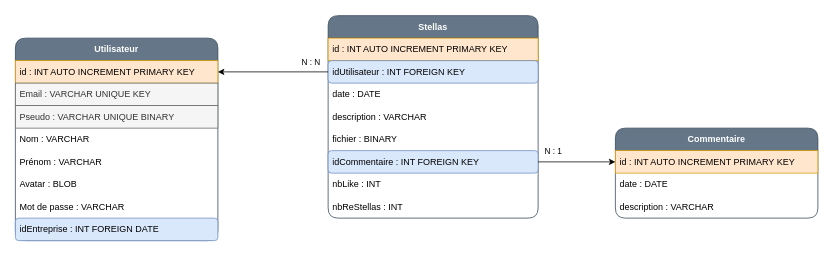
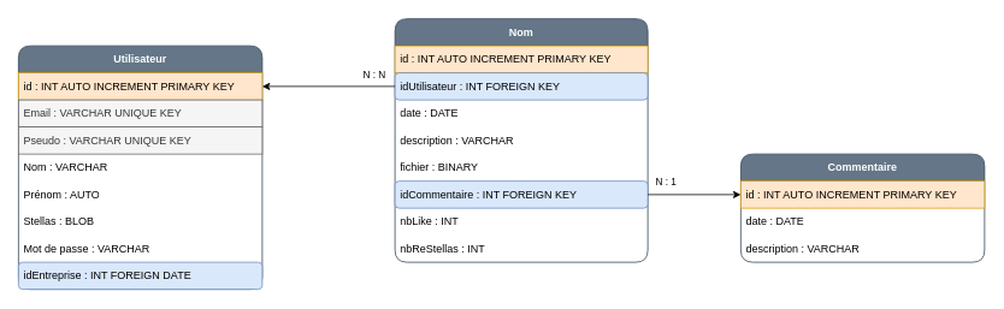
  <mxCell id="0" />
  <mxCell id="1" parent="0" />
  <mxCell id="2" value="&lt;b&gt;Utilisateur&lt;/b&gt;" style="swimlane;fontStyle=0;childLayout=stackLayout;horizontal=1;startSize=30;horizontalStack=0;resizeParent=1;resizeParentMax=0;resizeLast=0;collapsible=1;marginBottom=0;whiteSpace=wrap;html=1;rounded=1;fillColor=#647687;strokeColor=#314354;fontColor=#ffffff;" vertex="1" parent="1"><mxGeometry x="20" y="50" width="270" height="270" as="geometry" /></mxCell>
  <mxCell id="3" value="id : INT AUTO INCREMENT PRIMARY KEY" style="text;strokeColor=#d79b00;fillColor=#ffe6cc;align=left;verticalAlign=middle;spacingLeft=4;spacingRight=4;overflow=hidden;points=[[0,0.5],[1,0.5]];portConstraint=eastwest;rotatable=0;whiteSpace=wrap;html=1;" vertex="1" parent="2"><mxGeometry y="30" width="270" height="30" as="geometry" /></mxCell>
  <mxCell id="4" value="Email : VARCHAR UNIQUE KEY" style="text;strokeColor=#666666;fillColor=#f5f5f5;align=left;verticalAlign=middle;spacingLeft=4;spacingRight=4;overflow=hidden;points=[[0,0.5],[1,0.5]];portConstraint=eastwest;rotatable=0;whiteSpace=wrap;html=1;fontColor=#333333;" vertex="1" parent="2"><mxGeometry y="60" width="270" height="30" as="geometry" /></mxCell>
- <mxCell id="5" value="Pseudo : VARCHAR UNIQUE BINARY" style="text;strokeColor=#666666;fillColor=#f5f5f5;align=left;verticalAlign=middle;spacingLeft=4;spacingRight=4;overflow=hidden;points=[[0,0.5],[1,0.5]];portConstraint=eastwest;rotatable=0;whiteSpace=wrap;html=1;fontColor=#333333;" vertex="1" parent="2"><mxGeometry y="90" width="270" height="30" as="geometry" /></mxCell>
+ <mxCell id="5" value="Pseudo : VARCHAR UNIQUE KEY" style="text;strokeColor=#666666;fillColor=#f5f5f5;align=left;verticalAlign=middle;spacingLeft=4;spacingRight=4;overflow=hidden;points=[[0,0.5],[1,0.5]];portConstraint=eastwest;rotatable=0;whiteSpace=wrap;html=1;fontColor=#333333;" vertex="1" parent="2"><mxGeometry y="90" width="270" height="30" as="geometry" /></mxCell>
  <mxCell id="6" value="Nom : VARCHAR" style="text;strokeColor=none;fillColor=none;align=left;verticalAlign=middle;spacingLeft=4;spacingRight=4;overflow=hidden;points=[[0,0.5],[1,0.5]];portConstraint=eastwest;rotatable=0;whiteSpace=wrap;html=1;" vertex="1" parent="2"><mxGeometry y="120" width="270" height="30" as="geometry" /></mxCell>
- <mxCell id="7" value="Prénom : VARCHAR" style="text;strokeColor=none;fillColor=none;align=left;verticalAlign=middle;spacingLeft=4;spacingRight=4;overflow=hidden;points=[[0,0.5],[1,0.5]];portConstraint=eastwest;rotatable=0;whiteSpace=wrap;html=1;" vertex="1" parent="2"><mxGeometry y="150" width="270" height="30" as="geometry" /></mxCell>
- <mxCell id="8" value="Avatar : BLOB" style="text;strokeColor=none;fillColor=none;align=left;verticalAlign=middle;spacingLeft=4;spacingRight=4;overflow=hidden;points=[[0,0.5],[1,0.5]];portConstraint=eastwest;rotatable=0;whiteSpace=wrap;html=1;" vertex="1" parent="2"><mxGeometry y="180" width="270" height="30" as="geometry" /></mxCell>
+ <mxCell id="7" value="Prénom : AUTO" style="text;strokeColor=none;fillColor=none;align=left;verticalAlign=middle;spacingLeft=4;spacingRight=4;overflow=hidden;points=[[0,0.5],[1,0.5]];portConstraint=eastwest;rotatable=0;whiteSpace=wrap;html=1;" vertex="1" parent="2"><mxGeometry y="150" width="270" height="30" as="geometry" /></mxCell>
+ <mxCell id="8" value="Stellas : BLOB" style="text;strokeColor=none;fillColor=none;align=left;verticalAlign=middle;spacingLeft=4;spacingRight=4;overflow=hidden;points=[[0,0.5],[1,0.5]];portConstraint=eastwest;rotatable=0;whiteSpace=wrap;html=1;" vertex="1" parent="2"><mxGeometry y="180" width="270" height="30" as="geometry" /></mxCell>
  <mxCell id="9" value="Mot de passe : VARCHAR" style="text;strokeColor=none;fillColor=none;align=left;verticalAlign=middle;spacingLeft=4;spacingRight=4;overflow=hidden;points=[[0,0.5],[1,0.5]];portConstraint=eastwest;rotatable=0;whiteSpace=wrap;html=1;" vertex="1" parent="2"><mxGeometry y="210" width="270" height="30" as="geometry" /></mxCell>
  <mxCell id="10" value="idEntreprise : INT FOREIGN DATE" style="text;strokeColor=#6c8ebf;fillColor=#dae8fc;align=left;verticalAlign=middle;spacingLeft=4;spacingRight=4;overflow=hidden;points=[[0,0.5],[1,0.5]];portConstraint=eastwest;rotatable=0;whiteSpace=wrap;html=1;rounded=1;" vertex="1" parent="2"><mxGeometry y="240" width="270" height="30" as="geometry" /></mxCell>
- <mxCell id="11" value="&lt;b&gt;Stellas&lt;/b&gt;" style="swimlane;fontStyle=0;childLayout=stackLayout;horizontal=1;startSize=30;horizontalStack=0;resizeParent=1;resizeParentMax=0;resizeLast=0;collapsible=1;marginBottom=0;whiteSpace=wrap;html=1;rounded=1;fillColor=#647687;fontColor=#ffffff;strokeColor=#314354;" vertex="1" parent="1"><mxGeometry x="437" y="20" width="280" height="270" as="geometry" /></mxCell>
+ <mxCell id="11" value="&lt;b&gt;Nom&lt;/b&gt;" style="swimlane;fontStyle=0;childLayout=stackLayout;horizontal=1;startSize=30;horizontalStack=0;resizeParent=1;resizeParentMax=0;resizeLast=0;collapsible=1;marginBottom=0;whiteSpace=wrap;html=1;rounded=1;fillColor=#647687;fontColor=#ffffff;strokeColor=#314354;" vertex="1" parent="1"><mxGeometry x="437" y="20" width="280" height="270" as="geometry" /></mxCell>
  <mxCell id="12" value="id : INT AUTO INCREMENT PRIMARY KEY" style="text;strokeColor=#d79b00;fillColor=#ffe6cc;align=left;verticalAlign=middle;spacingLeft=4;spacingRight=4;overflow=hidden;points=[[0,0.5],[1,0.5]];portConstraint=eastwest;rotatable=0;whiteSpace=wrap;html=1;" vertex="1" parent="11"><mxGeometry y="30" width="280" height="30" as="geometry" /></mxCell>
  <mxCell id="13" value="idUtilisateur : INT FOREIGN KEY" style="text;strokeColor=#6c8ebf;fillColor=#dae8fc;align=left;verticalAlign=middle;spacingLeft=4;spacingRight=4;overflow=hidden;points=[[0,0.5],[1,0.5]];portConstraint=eastwest;rotatable=0;whiteSpace=wrap;html=1;rounded=1;" vertex="1" parent="11"><mxGeometry y="60" width="280" height="30" as="geometry" /></mxCell>
  <mxCell id="14" value="date : DATE" style="text;strokeColor=none;fillColor=none;align=left;verticalAlign=middle;spacingLeft=4;spacingRight=4;overflow=hidden;points=[[0,0.5],[1,0.5]];portConstraint=eastwest;rotatable=0;whiteSpace=wrap;html=1;rounded=1;" vertex="1" parent="11"><mxGeometry y="90" width="280" height="30" as="geometry" /></mxCell>
  <mxCell id="15" value="description : VARCHAR" style="text;strokeColor=none;fillColor=none;align=left;verticalAlign=middle;spacingLeft=4;spacingRight=4;overflow=hidden;points=[[0,0.5],[1,0.5]];portConstraint=eastwest;rotatable=0;whiteSpace=wrap;html=1;rounded=1;" vertex="1" parent="11"><mxGeometry y="120" width="280" height="30" as="geometry" /></mxCell>
  <mxCell id="16" value="fichier : BINARY" style="text;strokeColor=none;fillColor=none;align=left;verticalAlign=middle;spacingLeft=4;spacingRight=4;overflow=hidden;points=[[0,0.5],[1,0.5]];portConstraint=eastwest;rotatable=0;whiteSpace=wrap;html=1;rounded=1;" vertex="1" parent="11"><mxGeometry y="150" width="280" height="30" as="geometry" /></mxCell>
  <mxCell id="17" value="idCommentaire : INT FOREIGN KEY" style="text;strokeColor=#6c8ebf;fillColor=#dae8fc;align=left;verticalAlign=middle;spacingLeft=4;spacingRight=4;overflow=hidden;points=[[0,0.5],[1,0.5]];portConstraint=eastwest;rotatable=0;whiteSpace=wrap;html=1;rounded=1;" vertex="1" parent="11"><mxGeometry y="180" width="280" height="30" as="geometry" /></mxCell>
  <mxCell id="18" value="nbLike : INT" style="text;strokeColor=none;fillColor=none;align=left;verticalAlign=middle;spacingLeft=4;spacingRight=4;overflow=hidden;points=[[0,0.5],[1,0.5]];portConstraint=eastwest;rotatable=0;whiteSpace=wrap;html=1;rounded=1;" vertex="1" parent="11"><mxGeometry y="210" width="280" height="30" as="geometry" /></mxCell>
  <mxCell id="19" value="nbReStellas : INT" style="text;strokeColor=none;fillColor=none;align=left;verticalAlign=middle;spacingLeft=4;spacingRight=4;overflow=hidden;points=[[0,0.5],[1,0.5]];portConstraint=eastwest;rotatable=0;whiteSpace=wrap;html=1;rounded=1;" vertex="1" parent="11"><mxGeometry y="240" width="280" height="30" as="geometry" /></mxCell>
  <mxCell id="20" value="&lt;b&gt;Commentaire&lt;/b&gt;" style="swimlane;fontStyle=0;childLayout=stackLayout;horizontal=1;startSize=30;horizontalStack=0;resizeParent=1;resizeParentMax=0;resizeLast=0;collapsible=1;marginBottom=0;whiteSpace=wrap;html=1;rounded=1;fillColor=#647687;fontColor=#ffffff;strokeColor=#314354;" vertex="1" parent="1"><mxGeometry x="820" y="170" width="270" height="120" as="geometry" /></mxCell>
  <mxCell id="21" value="id : INT AUTO INCREMENT PRIMARY KEY" style="text;strokeColor=#d79b00;fillColor=#ffe6cc;align=left;verticalAlign=middle;spacingLeft=4;spacingRight=4;overflow=hidden;points=[[0,0.5],[1,0.5]];portConstraint=eastwest;rotatable=0;whiteSpace=wrap;html=1;" vertex="1" parent="20"><mxGeometry y="30" width="270" height="30" as="geometry" /></mxCell>
  <mxCell id="22" value="date : DATE" style="text;strokeColor=none;fillColor=none;align=left;verticalAlign=middle;spacingLeft=4;spacingRight=4;overflow=hidden;points=[[0,0.5],[1,0.5]];portConstraint=eastwest;rotatable=0;whiteSpace=wrap;html=1;rounded=1;" vertex="1" parent="20"><mxGeometry y="60" width="270" height="30" as="geometry" /></mxCell>
  <mxCell id="23" value="description : VARCHAR" style="text;strokeColor=none;fillColor=none;align=left;verticalAlign=middle;spacingLeft=4;spacingRight=4;overflow=hidden;points=[[0,0.5],[1,0.5]];portConstraint=eastwest;rotatable=0;whiteSpace=wrap;html=1;rounded=1;" vertex="1" parent="20"><mxGeometry y="90" width="270" height="30" as="geometry" /></mxCell>
  <mxCell id="24" style="edgeStyle=orthogonalEdgeStyle;rounded=0;orthogonalLoop=1;jettySize=auto;html=1;" edge="1" parent="1" source="13" target="3"><mxGeometry relative="1" as="geometry" /></mxCell>
  <mxCell id="25" value="N : N" style="edgeLabel;html=1;align=center;verticalAlign=middle;resizable=0;points=[];" vertex="1" connectable="0" parent="24"><mxGeometry x="-0.87" y="-3" relative="1" as="geometry"><mxPoint x="-14" y="-11" as="offset" /></mxGeometry></mxCell>
  <mxCell id="26" style="edgeStyle=orthogonalEdgeStyle;rounded=0;orthogonalLoop=1;jettySize=auto;html=1;" edge="1" parent="1" source="17" target="21"><mxGeometry relative="1" as="geometry" /></mxCell>
  <mxCell id="27" value="N : 1" style="edgeLabel;html=1;align=center;verticalAlign=middle;resizable=0;points=[];" vertex="1" connectable="0" parent="26"><mxGeometry x="-0.637" relative="1" as="geometry"><mxPoint y="-15" as="offset" /></mxGeometry></mxCell>
